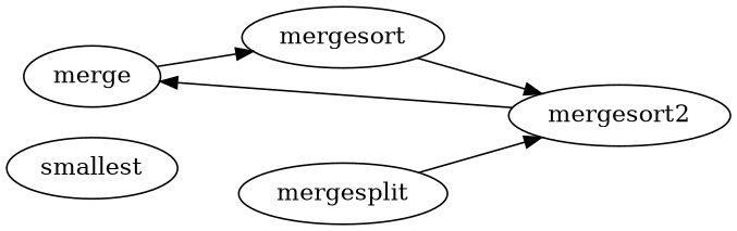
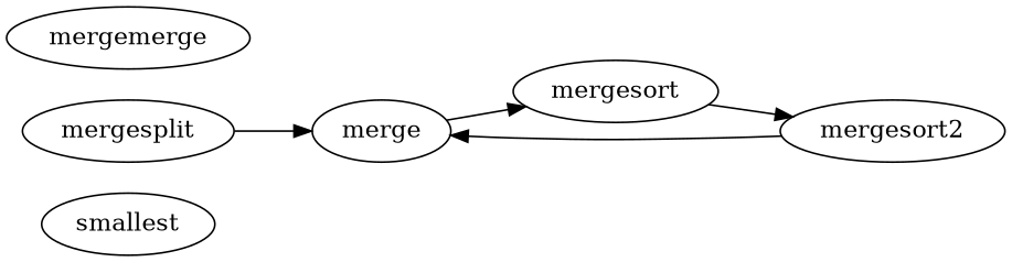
  digraph {
    rankdir=LR
    node [meta="mergesort/merge"]
    edge [to=list]
    smallest [meta="mergesort/smallest"]
    merge
    mergesplit [meta="mergesort/split"]
    mergesort2 [meta=mergesort]
+   mergemerge
    mergesort [meta=""]
    subgraph sub_1 {
      inPort=list
      juggy="split1 = filter(list, index < length(list)/2); split2 = filter(list, index >= length(list)/2)"
      meta="mergesort/split"
      outPort="['split1', 'split2']"
    }
    subgraph sub_2 {
      inPort="['list1', 'list2']"
      juggy="smallest = min(list1[0], list2[0]); remainingList1 = branch(list1[0] > list2[0], list1, rest(list1)); remainingList2 = branch(list2[0] >= list1[0], list2, rest(list2))"
      outPort="[smallest, remainingList1, remainingList2]"
    }
    subgraph sub_3 {
      inPort="['list1', 'list2']"
      meta="mergesort/merge"
      outPort=merged
      smallest
      merge
    }
    subgraph sub_4 {
      inPort=list
      meta=mergesort
      outPort=sortedList
      mergesplit
      mergesort2
+     mergemerge
    }
    merge -> mergesort [from=merged to=sortedList]
-   mergesplit -> mergesort2 [from=split2]
+   mergesplit -> merge [from=split2]
    mergesort2 -> merge [from=sortedList to=list2]
    mergesort -> mergesort2 [from=list]
  }
